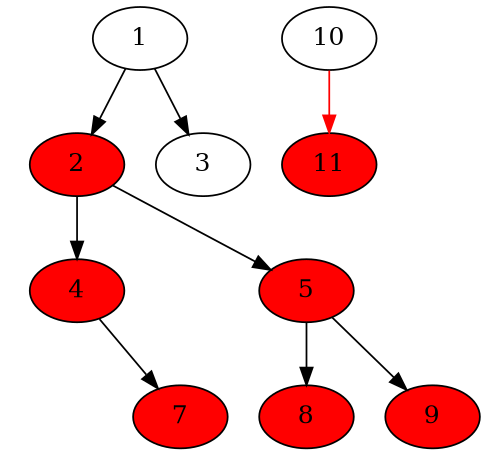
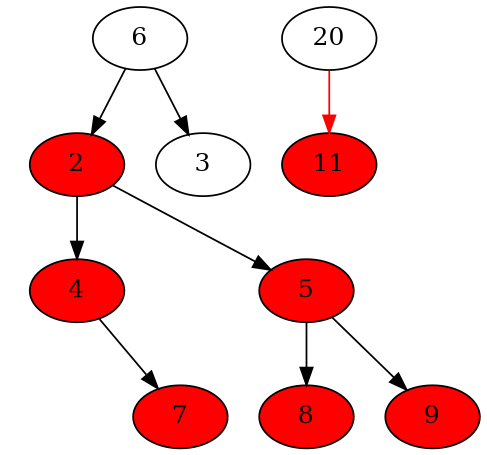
  digraph {
    ordering=out
    node [style=filled fillcolor=red]
    n1 [label=C style=invis fillcolor=""]
    2
    4
    5
-   1 [style="" fillcolor=""]
+   1 [label=6 style="" fillcolor=""]
    3 [style="" fillcolor=""]
    7
    8
    9
-   10 [style="" fillcolor=""]
+   10 [label=20 style="" fillcolor=""]
    11
    2 -> 4
    2 -> 5
    4 -> n1 [style=invis]
    4 -> 7
    5 -> 8
    5 -> 9
    1 -> 2
    1 -> 3
    3 -> n1 [style=invis]
    10 -> 11 [color=red]
  }
